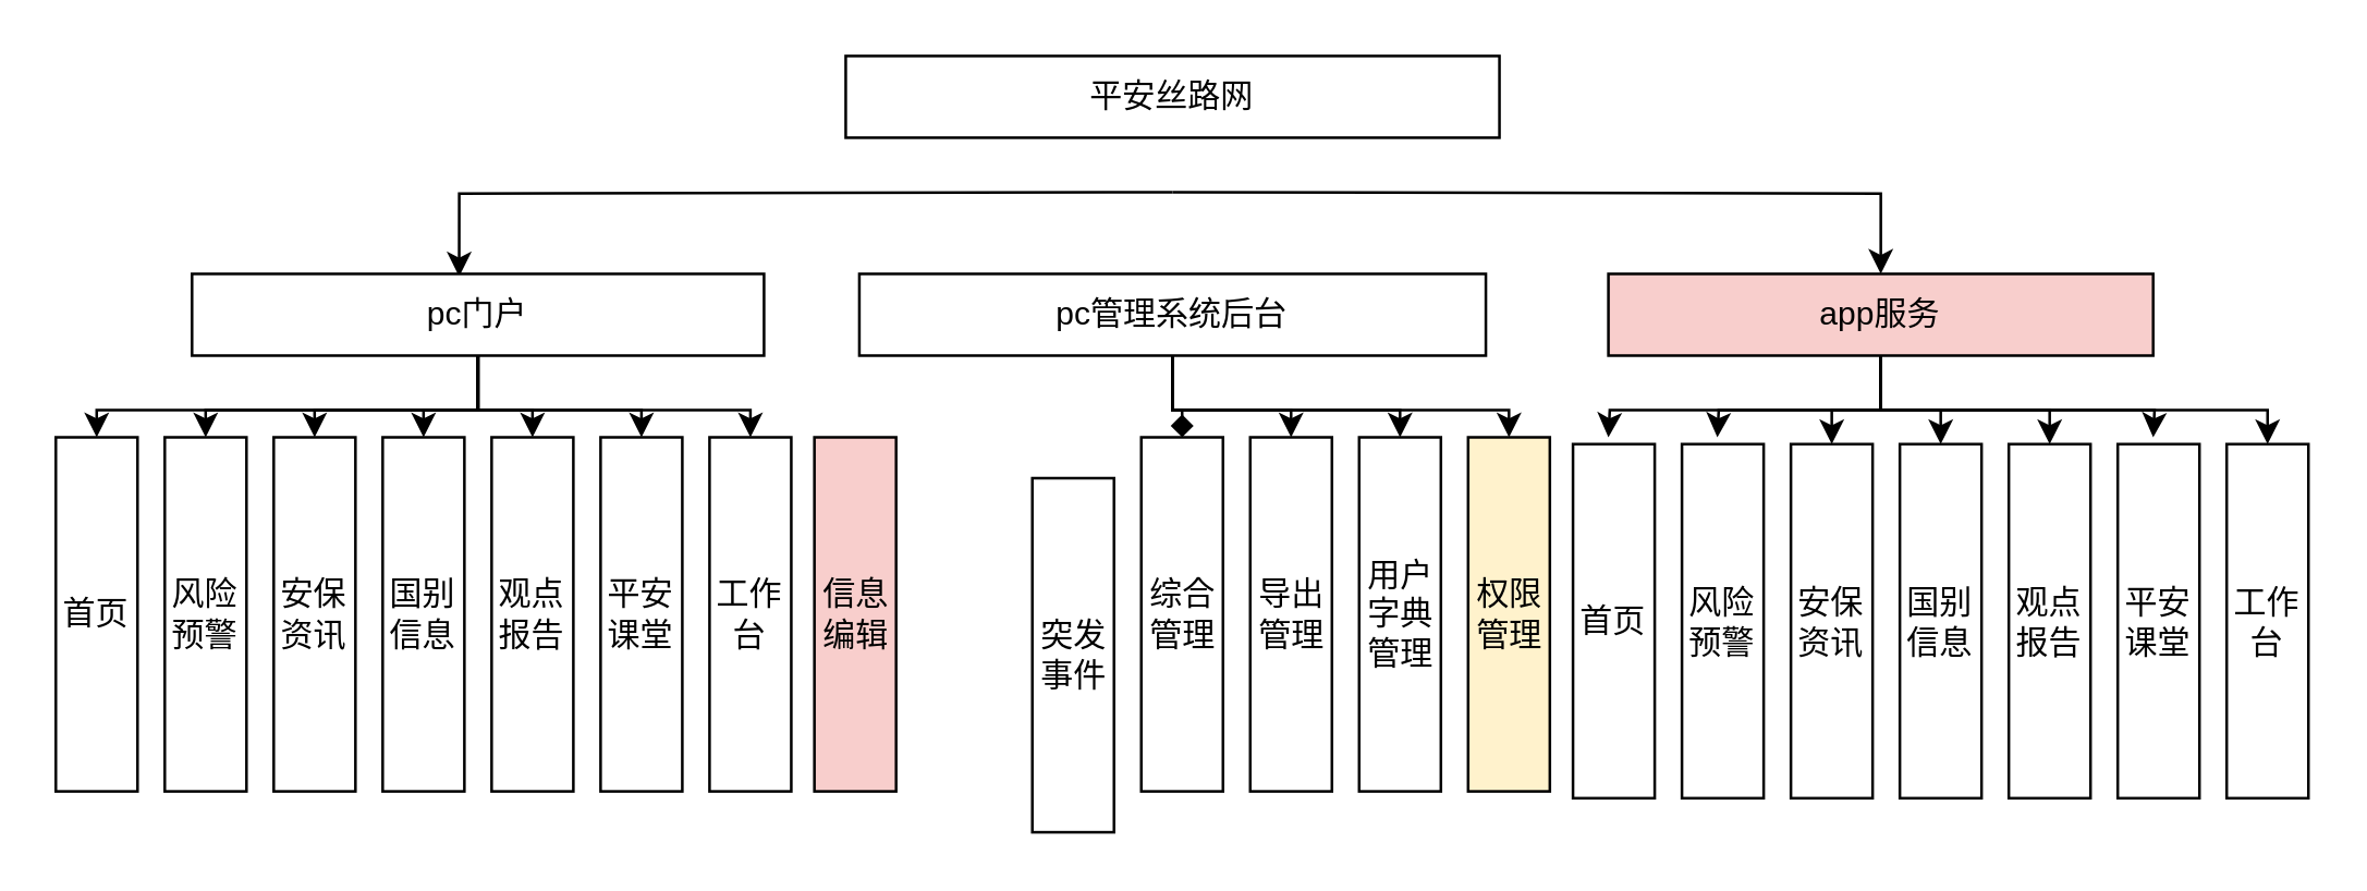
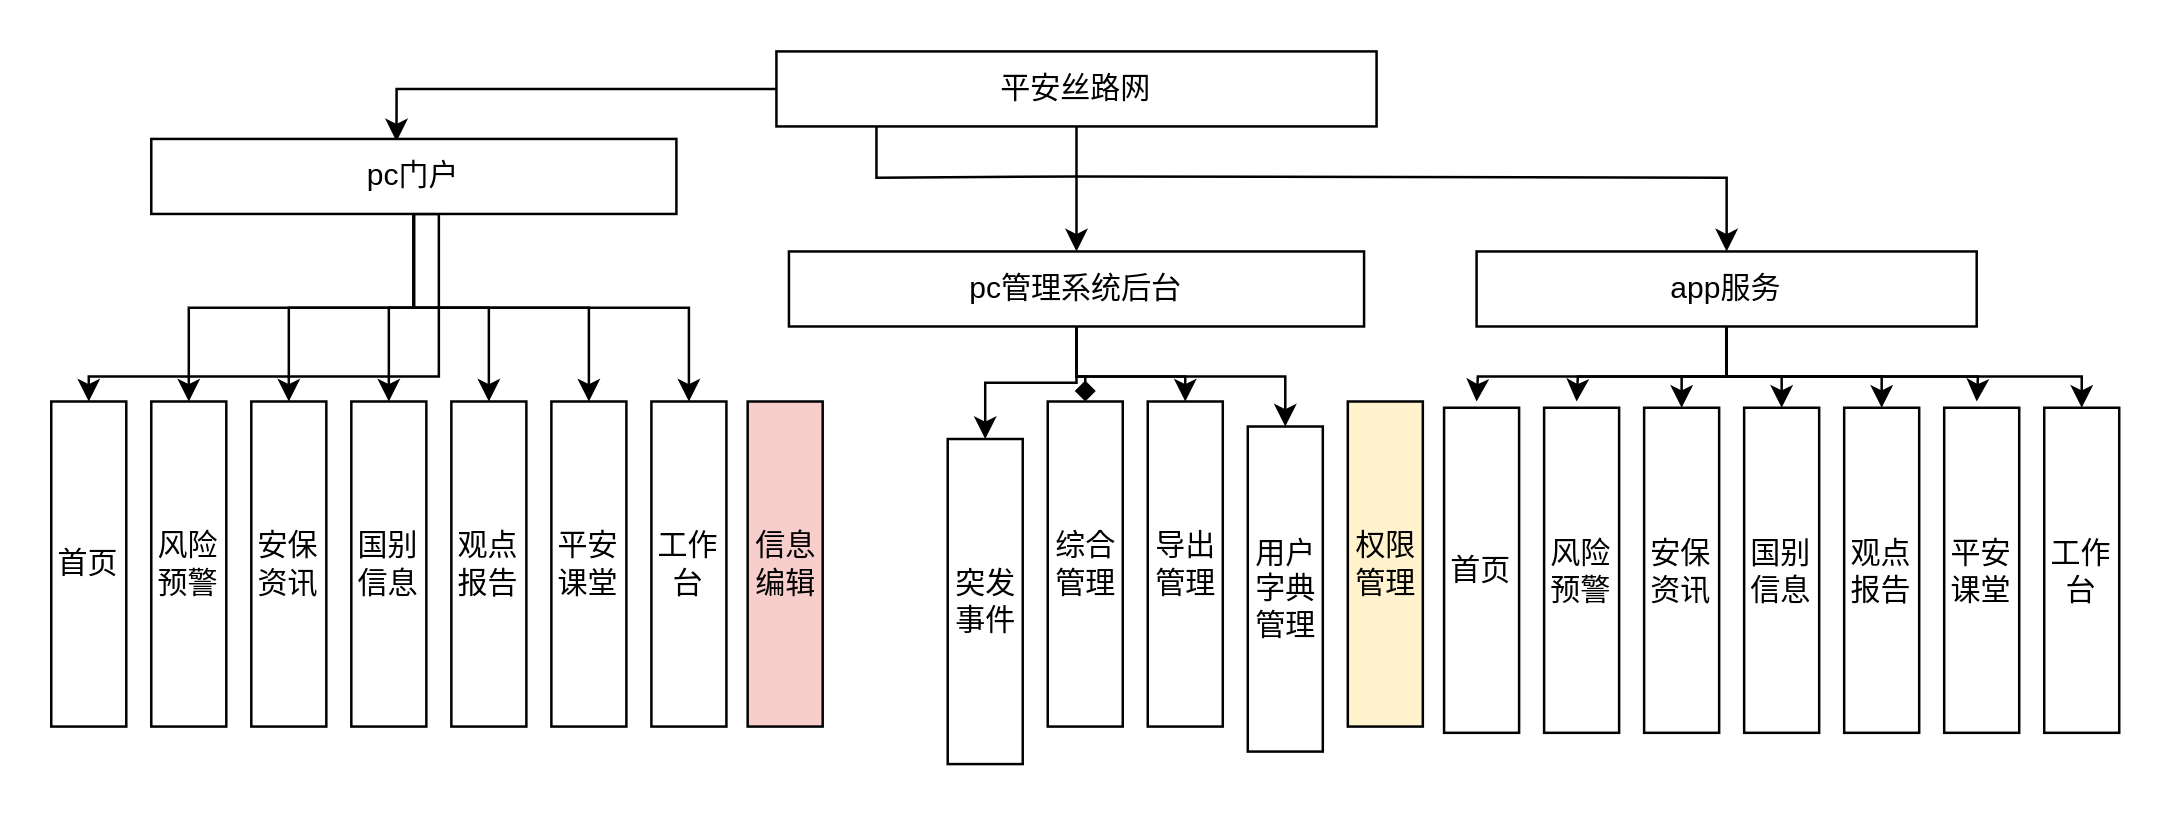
  <mxCell id="0" />
  <mxCell id="1" parent="0" />
+ <mxCell id="2" value="" style="edgeStyle=orthogonalEdgeStyle;rounded=0;orthogonalLoop=1;jettySize=auto;html=1;" edge="1" parent="1" source="5" target="19"><mxGeometry relative="1" as="geometry" /></mxCell>
  <mxCell id="3" style="edgeStyle=orthogonalEdgeStyle;rounded=0;orthogonalLoop=1;jettySize=auto;html=1;entryX=0.467;entryY=0.033;entryDx=0;entryDy=0;entryPerimeter=0;" edge="1" parent="1" target="13"><mxGeometry relative="1" as="geometry"><mxPoint x="430" y="70" as="sourcePoint" /></mxGeometry></mxCell>
  <mxCell id="4" style="edgeStyle=orthogonalEdgeStyle;rounded=0;orthogonalLoop=1;jettySize=auto;html=1;" edge="1" parent="1" target="27"><mxGeometry relative="1" as="geometry"><mxPoint x="430" y="70" as="sourcePoint" /></mxGeometry></mxCell>
  <mxCell id="5" value="平安丝路网" style="rounded=0;whiteSpace=wrap;html=1;" vertex="1" parent="1"><mxGeometry x="310" y="20" width="240" height="30" as="geometry" /></mxCell>
  <mxCell id="6" style="edgeStyle=orthogonalEdgeStyle;rounded=0;orthogonalLoop=1;jettySize=auto;html=1;entryX=0.5;entryY=0;entryDx=0;entryDy=0;exitX=0.5;exitY=1;exitDx=0;exitDy=0;" edge="1" parent="1" source="13" target="28"><mxGeometry relative="1" as="geometry"><Array as="points"><mxPoint x="175" y="150" /><mxPoint x="35" y="150" /></Array></mxGeometry></mxCell>
  <mxCell id="7" style="edgeStyle=orthogonalEdgeStyle;rounded=0;orthogonalLoop=1;jettySize=auto;html=1;entryX=0.5;entryY=0;entryDx=0;entryDy=0;" edge="1" parent="1" source="13" target="29"><mxGeometry relative="1" as="geometry" /></mxCell>
  <mxCell id="8" style="edgeStyle=orthogonalEdgeStyle;rounded=0;orthogonalLoop=1;jettySize=auto;html=1;entryX=0.5;entryY=0;entryDx=0;entryDy=0;" edge="1" parent="1" source="13" target="30"><mxGeometry relative="1" as="geometry" /></mxCell>
  <mxCell id="9" style="edgeStyle=orthogonalEdgeStyle;rounded=0;orthogonalLoop=1;jettySize=auto;html=1;entryX=0.5;entryY=0;entryDx=0;entryDy=0;" edge="1" parent="1" source="13" target="31"><mxGeometry relative="1" as="geometry" /></mxCell>
  <mxCell id="10" style="edgeStyle=orthogonalEdgeStyle;rounded=0;orthogonalLoop=1;jettySize=auto;html=1;entryX=0.5;entryY=0;entryDx=0;entryDy=0;" edge="1" parent="1" source="13" target="32"><mxGeometry relative="1" as="geometry" /></mxCell>
  <mxCell id="11" style="edgeStyle=orthogonalEdgeStyle;rounded=0;orthogonalLoop=1;jettySize=auto;html=1;entryX=0.5;entryY=0;entryDx=0;entryDy=0;" edge="1" parent="1" source="13" target="33"><mxGeometry relative="1" as="geometry" /></mxCell>
  <mxCell id="12" style="edgeStyle=orthogonalEdgeStyle;rounded=0;orthogonalLoop=1;jettySize=auto;html=1;entryX=0.5;entryY=0;entryDx=0;entryDy=0;" edge="1" parent="1" source="13" target="34"><mxGeometry relative="1" as="geometry" /></mxCell>
- <mxCell id="13" value="pc门户" style="rounded=0;whiteSpace=wrap;html=1;" vertex="1" parent="1"><mxGeometry x="70" y="100" width="210" height="30" as="geometry" /></mxCell>
+ <mxCell id="13" value="pc门户" style="rounded=0;whiteSpace=wrap;html=1;" vertex="1" parent="1"><mxGeometry x="60" y="55" width="210" height="30" as="geometry" /></mxCell>
  <mxCell id="14" value="" style="edgeStyle=orthogonalEdgeStyle;rounded=0;orthogonalLoop=1;jettySize=auto;html=1;" edge="1" parent="1" source="19" target="38"><mxGeometry relative="1" as="geometry" /></mxCell>
+ <mxCell id="15" style="edgeStyle=orthogonalEdgeStyle;rounded=0;orthogonalLoop=1;jettySize=auto;html=1;entryX=0.5;entryY=0;entryDx=0;entryDy=0;" edge="1" parent="1" source="19" target="36"><mxGeometry relative="1" as="geometry" /></mxCell>
  <mxCell id="16" style="edgeStyle=orthogonalEdgeStyle;rounded=0;orthogonalLoop=1;jettySize=auto;html=1;entryX=0.5;entryY=0;entryDx=0;entryDy=0;endArrow=diamond;" edge="1" parent="1" source="19" target="37"><mxGeometry relative="1" as="geometry" /></mxCell>
  <mxCell id="17" style="edgeStyle=orthogonalEdgeStyle;rounded=0;orthogonalLoop=1;jettySize=auto;html=1;entryX=0.5;entryY=0;entryDx=0;entryDy=0;" edge="1" parent="1" source="19" target="39"><mxGeometry relative="1" as="geometry" /></mxCell>
- <mxCell id="18" style="edgeStyle=orthogonalEdgeStyle;rounded=0;orthogonalLoop=1;jettySize=auto;html=1;entryX=0.5;entryY=0;entryDx=0;entryDy=0;" edge="1" parent="1" source="19" target="40"><mxGeometry relative="1" as="geometry" /></mxCell>
  <mxCell id="19" value="pc管理系统后台" style="rounded=0;whiteSpace=wrap;html=1;" vertex="1" parent="1"><mxGeometry x="315" y="100" width="230" height="30" as="geometry" /></mxCell>
  <mxCell id="20" style="edgeStyle=orthogonalEdgeStyle;rounded=0;orthogonalLoop=1;jettySize=auto;html=1;" edge="1" parent="1" source="27"><mxGeometry relative="1" as="geometry"><mxPoint x="590" y="160" as="targetPoint" /></mxGeometry></mxCell>
  <mxCell id="21" style="edgeStyle=orthogonalEdgeStyle;rounded=0;orthogonalLoop=1;jettySize=auto;html=1;" edge="1" parent="1" source="27"><mxGeometry relative="1" as="geometry"><mxPoint x="630" y="160" as="targetPoint" /></mxGeometry></mxCell>
  <mxCell id="22" style="edgeStyle=orthogonalEdgeStyle;rounded=0;orthogonalLoop=1;jettySize=auto;html=1;entryX=0.5;entryY=0;entryDx=0;entryDy=0;" edge="1" parent="1" source="27" target="43"><mxGeometry relative="1" as="geometry" /></mxCell>
  <mxCell id="23" style="edgeStyle=orthogonalEdgeStyle;rounded=0;orthogonalLoop=1;jettySize=auto;html=1;entryX=0.5;entryY=0;entryDx=0;entryDy=0;" edge="1" parent="1" source="27" target="44"><mxGeometry relative="1" as="geometry" /></mxCell>
  <mxCell id="24" style="edgeStyle=orthogonalEdgeStyle;rounded=0;orthogonalLoop=1;jettySize=auto;html=1;entryX=0.5;entryY=0;entryDx=0;entryDy=0;" edge="1" parent="1" source="27" target="45"><mxGeometry relative="1" as="geometry" /></mxCell>
  <mxCell id="25" style="edgeStyle=orthogonalEdgeStyle;rounded=0;orthogonalLoop=1;jettySize=auto;html=1;" edge="1" parent="1" source="27"><mxGeometry relative="1" as="geometry"><mxPoint x="790" y="160" as="targetPoint" /></mxGeometry></mxCell>
  <mxCell id="26" style="edgeStyle=orthogonalEdgeStyle;rounded=0;orthogonalLoop=1;jettySize=auto;html=1;entryX=0.5;entryY=0;entryDx=0;entryDy=0;" edge="1" parent="1" target="47"><mxGeometry relative="1" as="geometry"><mxPoint x="690" y="150" as="sourcePoint" /><Array as="points"><mxPoint x="832" y="150" /></Array></mxGeometry></mxCell>
- <mxCell id="27" value="app服务" style="rounded=0;whiteSpace=wrap;html=1;fillColor=#f8cecc;" vertex="1" parent="1"><mxGeometry x="590" y="100" width="200" height="30" as="geometry" /></mxCell>
+ <mxCell id="27" value="app服务" style="rounded=0;whiteSpace=wrap;html=1;" vertex="1" parent="1"><mxGeometry x="590" y="100" width="200" height="30" as="geometry" /></mxCell>
  <mxCell id="28" value="首页" style="rounded=0;whiteSpace=wrap;html=1;" vertex="1" parent="1"><mxGeometry y="160" width="30" height="130" as="geometry" x="20" /></mxCell>
  <mxCell id="29" value="风险预警" style="rounded=0;whiteSpace=wrap;html=1;" vertex="1" parent="1"><mxGeometry x="60" y="160" width="30" height="130" as="geometry" /></mxCell>
  <mxCell id="30" value="安保资讯" style="rounded=0;whiteSpace=wrap;html=1;" vertex="1" parent="1"><mxGeometry x="100" y="160" width="30" height="130" as="geometry" /></mxCell>
  <mxCell id="31" value="国别信息" style="rounded=0;whiteSpace=wrap;html=1;" vertex="1" parent="1"><mxGeometry x="140" y="160" width="30" height="130" as="geometry" /></mxCell>
  <mxCell id="32" value="观点报告" style="rounded=0;whiteSpace=wrap;html=1;" vertex="1" parent="1"><mxGeometry x="180" y="160" width="30" height="130" as="geometry" /></mxCell>
  <mxCell id="33" value="平安课堂" style="rounded=0;whiteSpace=wrap;html=1;" vertex="1" parent="1"><mxGeometry x="220" y="160" width="30" height="130" as="geometry" /></mxCell>
  <mxCell id="34" value="工作台" style="rounded=0;whiteSpace=wrap;html=1;" vertex="1" parent="1"><mxGeometry x="260" y="160" width="30" height="130" as="geometry" /></mxCell>
  <mxCell id="35" value="信息编辑" style="rounded=0;whiteSpace=wrap;html=1;fillColor=#f8cecc;" vertex="1" parent="1"><mxGeometry x="298.5" y="160" width="30" height="130" as="geometry" /></mxCell>
  <mxCell id="36" value="突发事件" style="rounded=0;whiteSpace=wrap;html=1;" vertex="1" parent="1"><mxGeometry x="378.5" y="175" width="30" height="130" as="geometry" /></mxCell>
  <mxCell id="37" value="综合管理" style="rounded=0;whiteSpace=wrap;html=1;" vertex="1" parent="1"><mxGeometry x="418.5" y="160" width="30" height="130" as="geometry" /></mxCell>
  <mxCell id="38" value="导出管理" style="rounded=0;whiteSpace=wrap;html=1;" vertex="1" parent="1"><mxGeometry x="458.5" y="160" width="30" height="130" as="geometry" /></mxCell>
- <mxCell id="39" value="用户字典管理" style="rounded=0;whiteSpace=wrap;html=1;" vertex="1" parent="1"><mxGeometry x="498.5" y="160" width="30" height="130" as="geometry" /></mxCell>
+ <mxCell id="39" value="用户字典管理" style="rounded=0;whiteSpace=wrap;html=1;" vertex="1" parent="1"><mxGeometry x="498.5" y="170" width="30" height="130" as="geometry" /></mxCell>
  <mxCell id="40" value="权限管理" style="rounded=0;whiteSpace=wrap;html=1;fillColor=#fff2cc;" vertex="1" parent="1"><mxGeometry x="538.5" y="160" width="30" height="130" as="geometry" /></mxCell>
  <mxCell id="41" value="首页" style="rounded=0;whiteSpace=wrap;html=1;" vertex="1" parent="1"><mxGeometry x="577" y="162.5" width="30" height="130" as="geometry" /></mxCell>
  <mxCell id="42" value="风险预警" style="rounded=0;whiteSpace=wrap;html=1;" vertex="1" parent="1"><mxGeometry x="617" y="162.5" width="30" height="130" as="geometry" /></mxCell>
  <mxCell id="43" value="安保资讯" style="rounded=0;whiteSpace=wrap;html=1;" vertex="1" parent="1"><mxGeometry x="657" y="162.5" width="30" height="130" as="geometry" /></mxCell>
  <mxCell id="44" value="国别信息" style="rounded=0;whiteSpace=wrap;html=1;" vertex="1" parent="1"><mxGeometry x="697" y="162.5" width="30" height="130" as="geometry" /></mxCell>
  <mxCell id="45" value="观点报告" style="rounded=0;whiteSpace=wrap;html=1;" vertex="1" parent="1"><mxGeometry x="737" y="162.5" width="30" height="130" as="geometry" /></mxCell>
  <mxCell id="46" value="平安课堂" style="rounded=0;whiteSpace=wrap;html=1;" vertex="1" parent="1"><mxGeometry x="777" y="162.5" width="30" height="130" as="geometry" /></mxCell>
  <mxCell id="47" value="工作台" style="rounded=0;whiteSpace=wrap;html=1;" vertex="1" parent="1"><mxGeometry x="817" y="162.5" width="30" height="130" as="geometry" /></mxCell>
